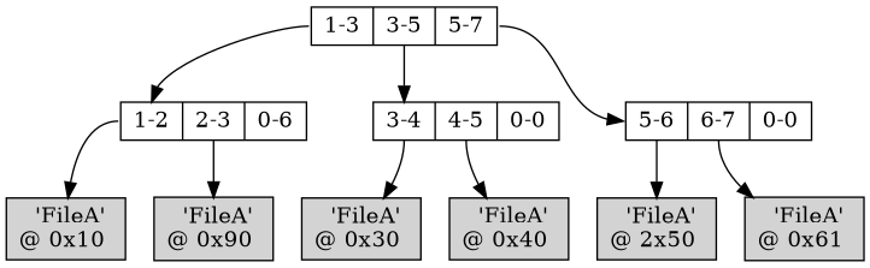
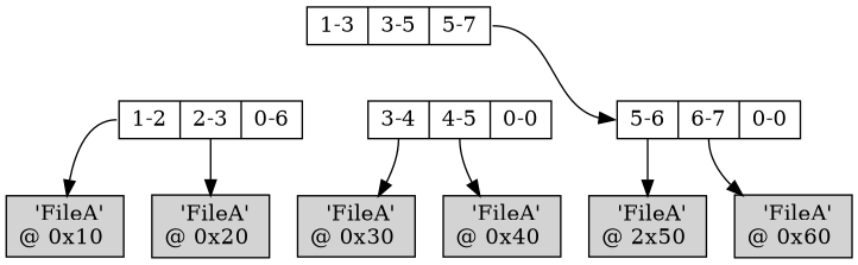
  digraph {
    node [shape=record style=filled]
    edge [tailport=f0]
    n1 [height=.1 label="<f0>1-3|<f1>3-5|<f2>5-7" style=""]
    n2 [height=.1 label="<f0>1-2|<f1>2-3|<f2>0-6" style=""]
    n3 [height=.1 label="<f0>3-4|<f1>4-5|<f2>0-0" style=""]
    n4 [height=.1 label="<f0>5-6|<f1>6-7|<f2>0-0" style=""]
    n5 [height=.1 label="'FileA' \r@ 0x10 \r"]
-   n6 [height=.1 label="'FileA' \r@ 0x90 \r"]
+   n6 [height=.1 label="'FileA' \r@ 0x20 \r"]
    n7 [height=.1 label="'FileA' \r@ 0x30 \r"]
    n8 [height=.1 label="'FileA' \r@ 0x40 \r"]
    n9 [height=.1 label="'FileA' \r@ 2x50 \r"]
-   n10 [height=.1 label="'FileA' \r@ 0x61 \r"]
-   n1 -> n2 [headport=f0]
-   n1 -> n3 [headport=f0 tailport=f1]
+   n10 [height=.1 label="'FileA' \r@ 0x60 \r"]
    n1 -> n4 [headport=f0 tailport=f2]
    n2 -> n5
    n2 -> n6 [tailport=f1]
    n3 -> n7
    n3 -> n8 [tailport=f1]
    n4 -> n9
    n4 -> n10 [tailport=f1]
  }
